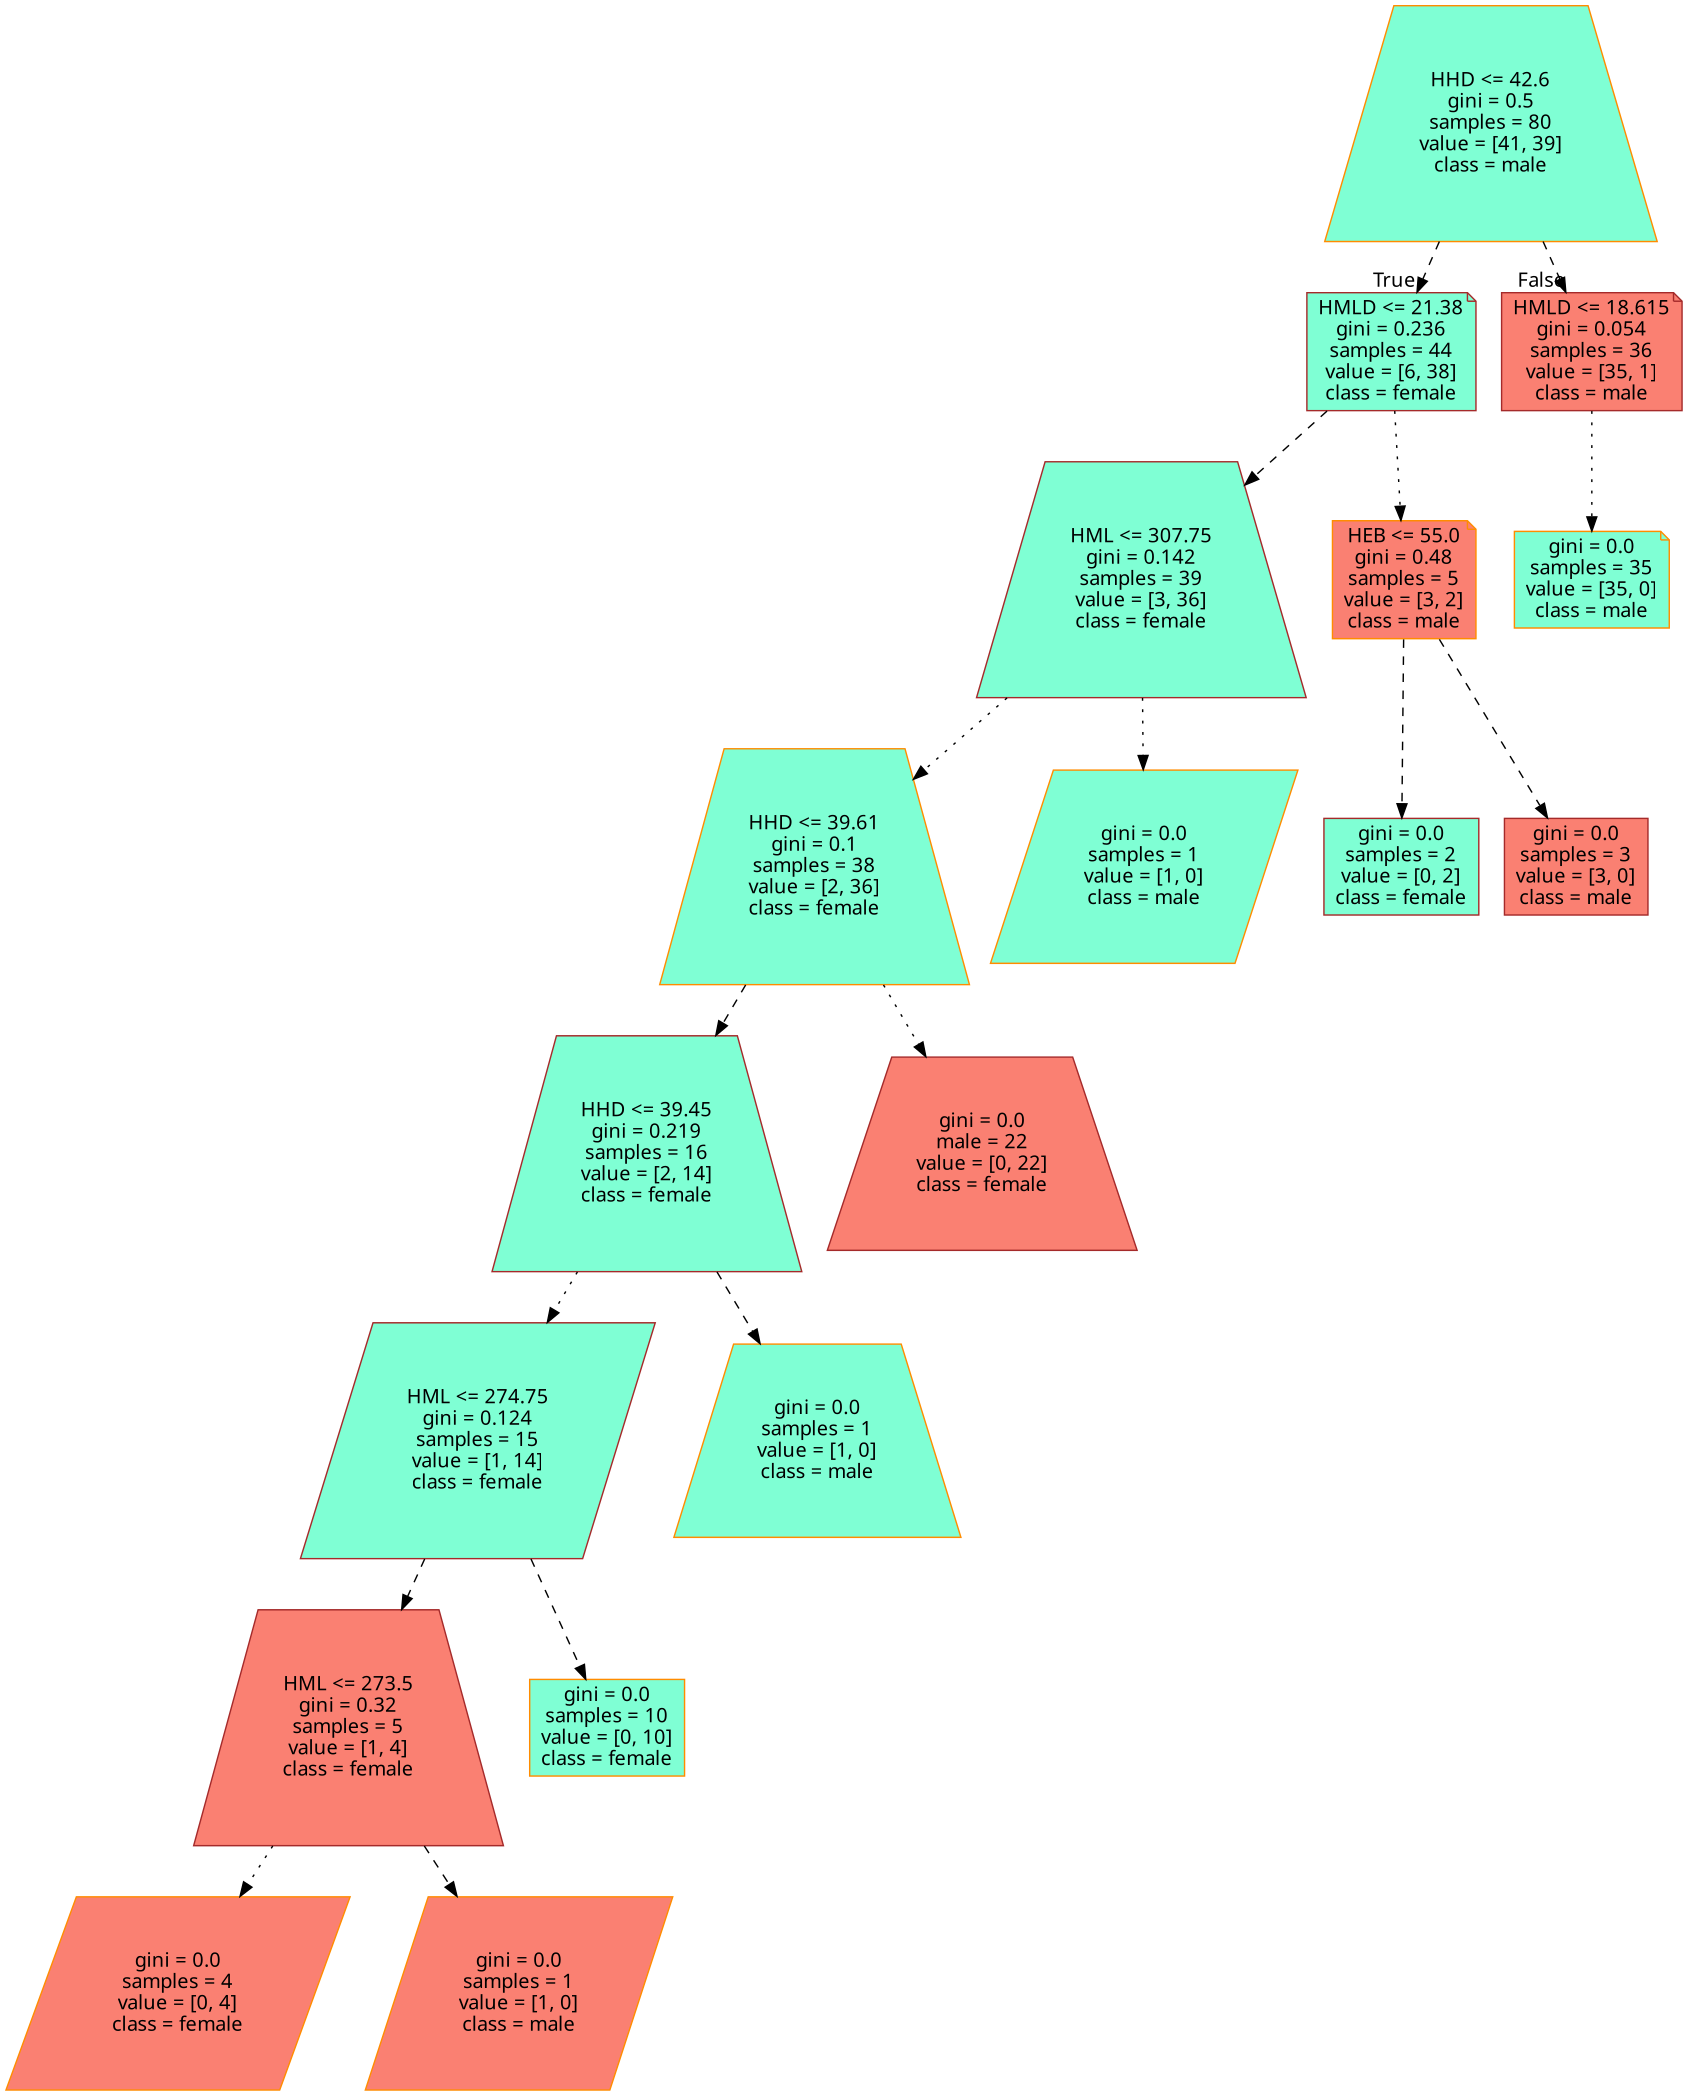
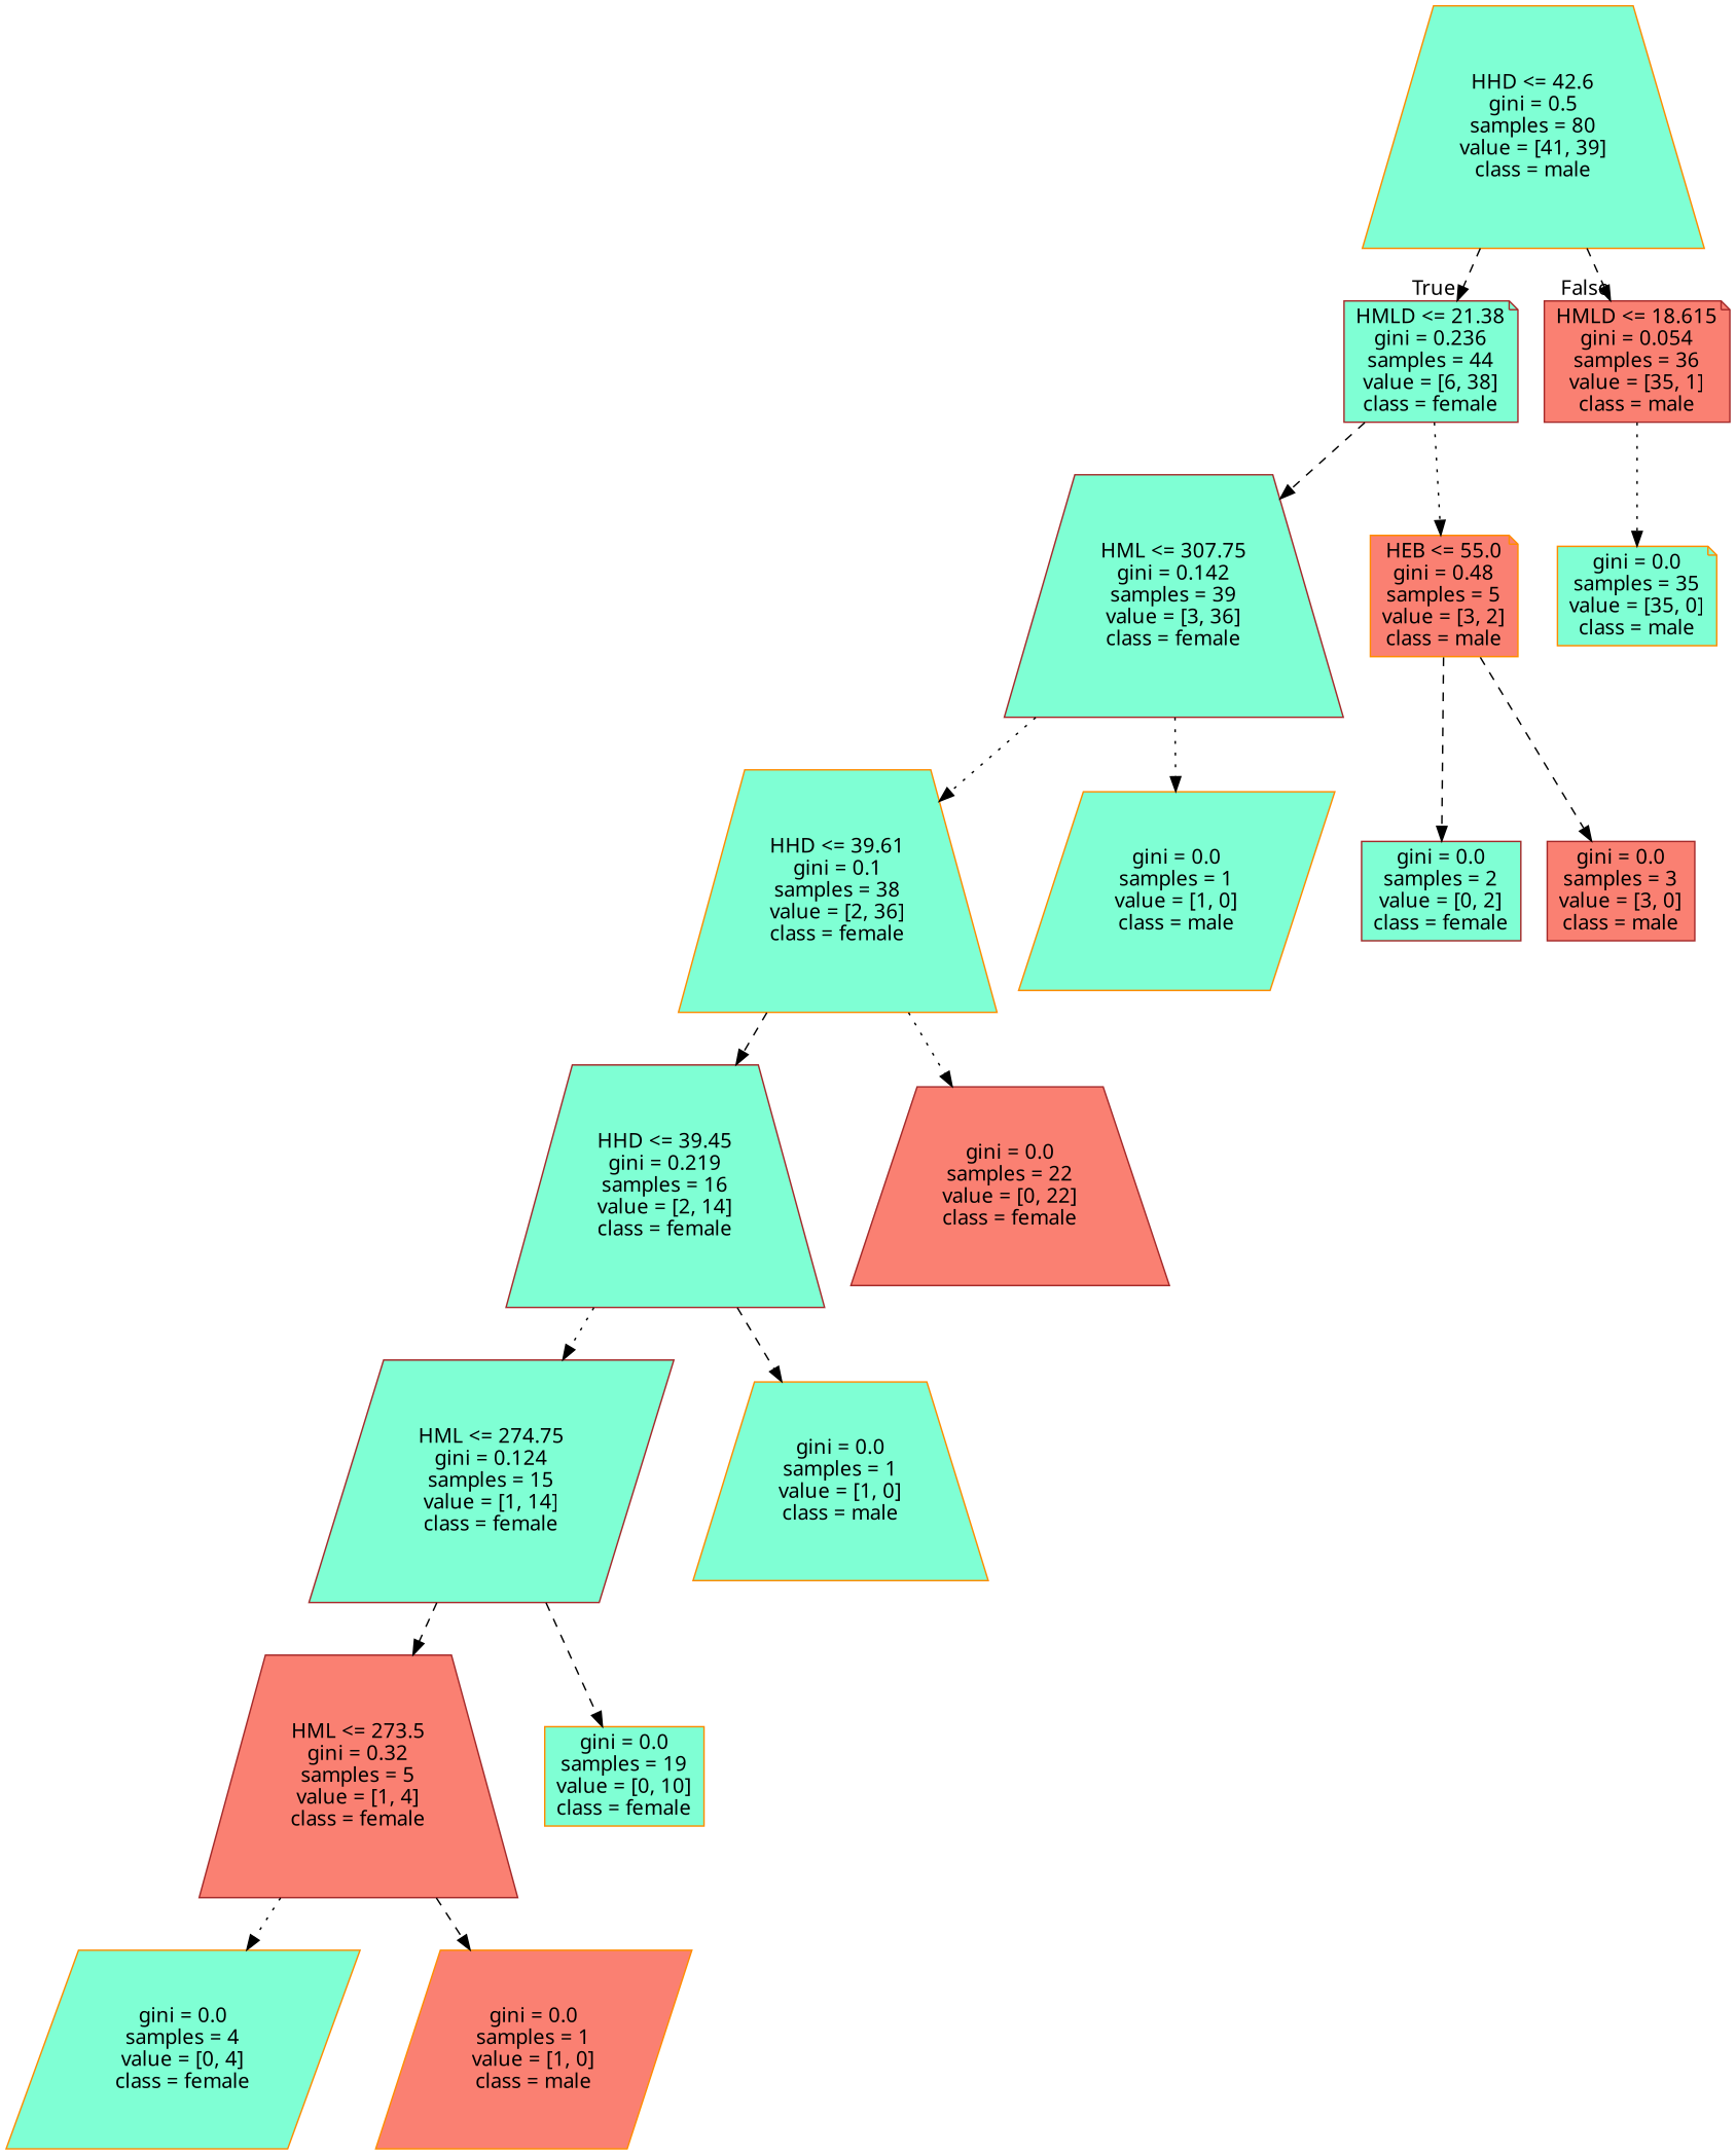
  digraph {
    fontname="Noto Sans"
    node [color=darkorange fillcolor=aquamarine fontname="Noto Sans" shape=trapezium style=filled]
    edge [fontname="Noto Sans" style=dashed]
    n1 [label="HHD <= 42.6\ngini = 0.5\nsamples = 80\nvalue = [41, 39]\nclass = male"]
    n2 [color=brown label="HMLD <= 21.38\ngini = 0.236\nsamples = 44\nvalue = [6, 38]\nclass = female" shape=note]
    n3 [color=brown fillcolor=salmon label="HMLD <= 18.615\ngini = 0.054\nsamples = 36\nvalue = [35, 1]\nclass = male" shape=note]
    n4 [color=brown label="HML <= 307.75\ngini = 0.142\nsamples = 39\nvalue = [3, 36]\nclass = female"]
    n5 [fillcolor=salmon label="HEB <= 55.0\ngini = 0.48\nsamples = 5\nvalue = [3, 2]\nclass = male" shape=note]
    n6 [label="gini = 0.0\nsamples = 35\nvalue = [35, 0]\nclass = male" shape=note]
    n7 [label="HHD <= 39.61\ngini = 0.1\nsamples = 38\nvalue = [2, 36]\nclass = female"]
    n8 [label="gini = 0.0\nsamples = 1\nvalue = [1, 0]\nclass = male" shape=parallelogram]
    n9 [color=brown label="gini = 0.0\nsamples = 2\nvalue = [0, 2]\nclass = female" shape=box]
    n10 [color=brown fillcolor=salmon label="gini = 0.0\nsamples = 3\nvalue = [3, 0]\nclass = male" shape=box]
    n11 [color=brown label="HHD <= 39.45\ngini = 0.219\nsamples = 16\nvalue = [2, 14]\nclass = female"]
-   n12 [color=brown fillcolor=salmon label="gini = 0.0\nmale = 22\nvalue = [0, 22]\nclass = female"]
+   n12 [color=brown fillcolor=salmon label="gini = 0.0\nsamples = 22\nvalue = [0, 22]\nclass = female"]
    n13 [color=brown label="HML <= 274.75\ngini = 0.124\nsamples = 15\nvalue = [1, 14]\nclass = female" shape=parallelogram]
    n14 [label="gini = 0.0\nsamples = 1\nvalue = [1, 0]\nclass = male"]
    n15 [color=brown fillcolor=salmon label="HML <= 273.5\ngini = 0.32\nsamples = 5\nvalue = [1, 4]\nclass = female"]
-   n16 [label="gini = 0.0\nsamples = 10\nvalue = [0, 10]\nclass = female" shape=box]
-   n17 [fillcolor=salmon label="gini = 0.0\nsamples = 4\nvalue = [0, 4]\nclass = female" shape=parallelogram]
+   n16 [label="gini = 0.0\nsamples = 19\nvalue = [0, 10]\nclass = female" shape=box]
+   n17 [label="gini = 0.0\nsamples = 4\nvalue = [0, 4]\nclass = female" shape=parallelogram]
    n18 [fillcolor=salmon label="gini = 0.0\nsamples = 1\nvalue = [1, 0]\nclass = male" shape=parallelogram]
    n1 -> n2 [headlabel=True labelangle=45 labeldistance=2.5]
    n1 -> n3 [headlabel=False labelangle=-45 labeldistance=2.5]
    n2 -> n4
    n2 -> n5 [style=dotted]
    n3 -> n6 [style=dotted]
    n4 -> n7 [style=dotted]
    n4 -> n8 [style=dotted]
    n5 -> n9
    n5 -> n10
    n7 -> n11
    n7 -> n12 [style=dotted]
    n11 -> n13 [style=dotted]
    n11 -> n14
    n13 -> n15
    n13 -> n16
    n15 -> n17 [style=dotted]
    n15 -> n18
  }
